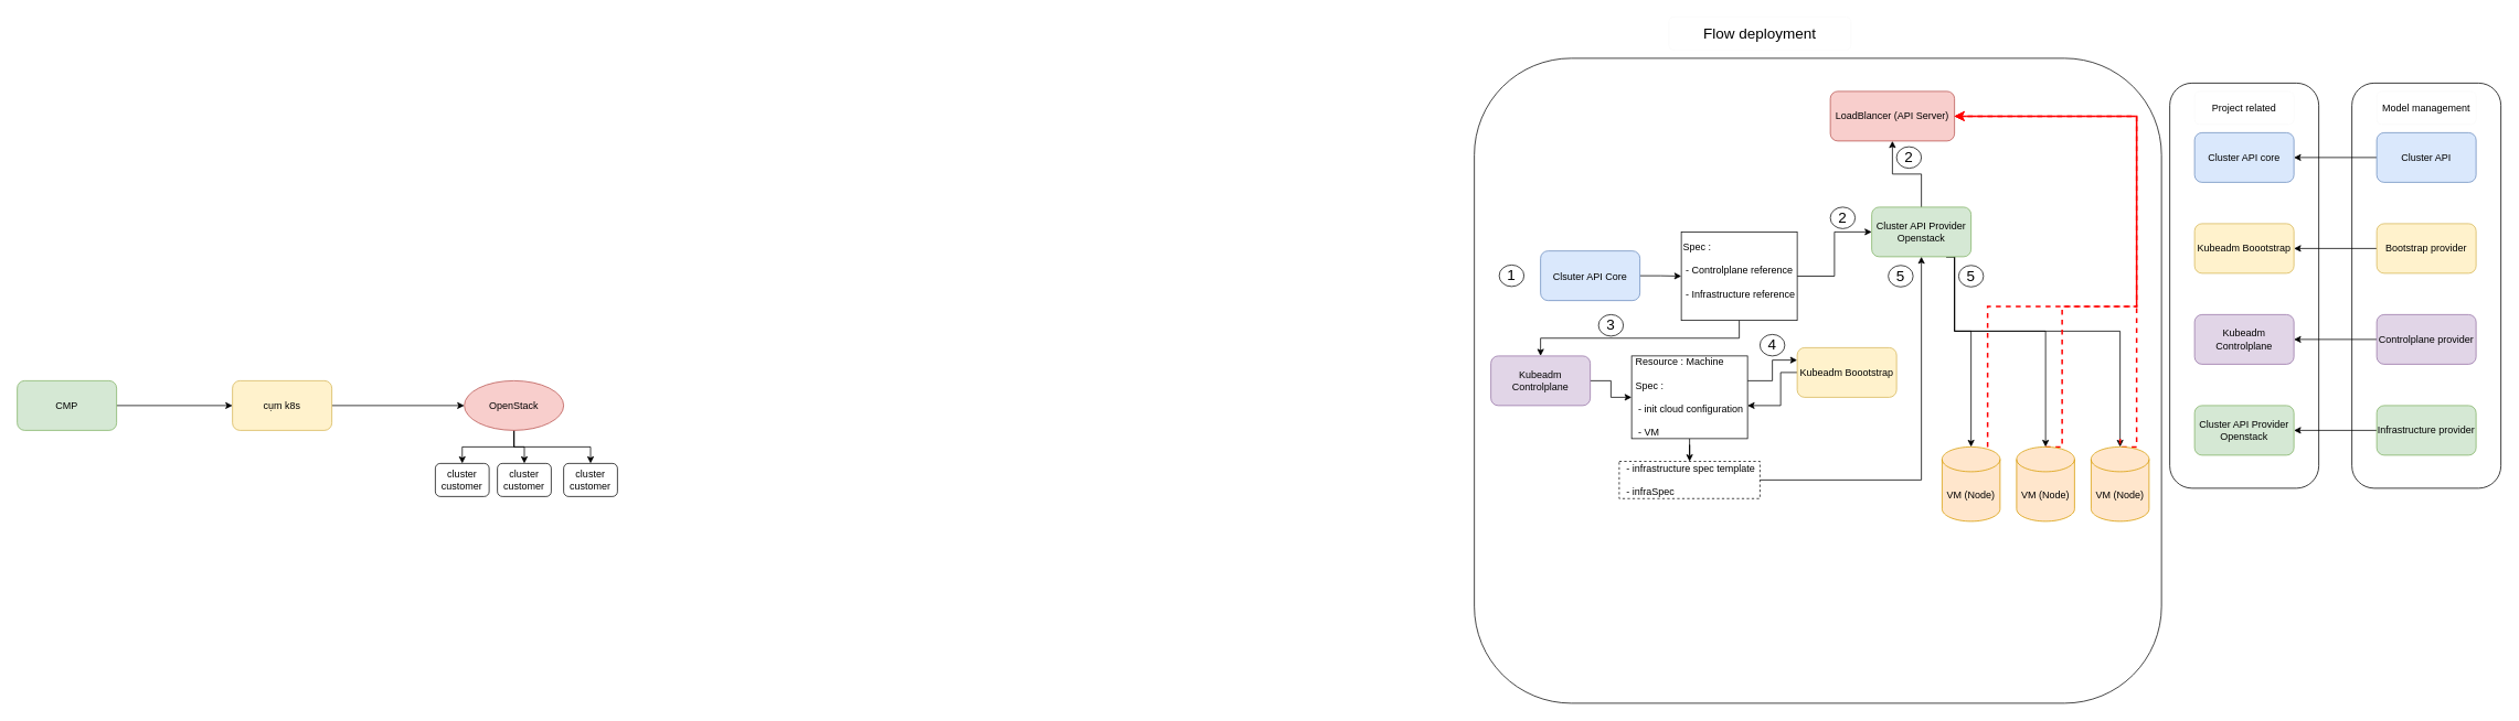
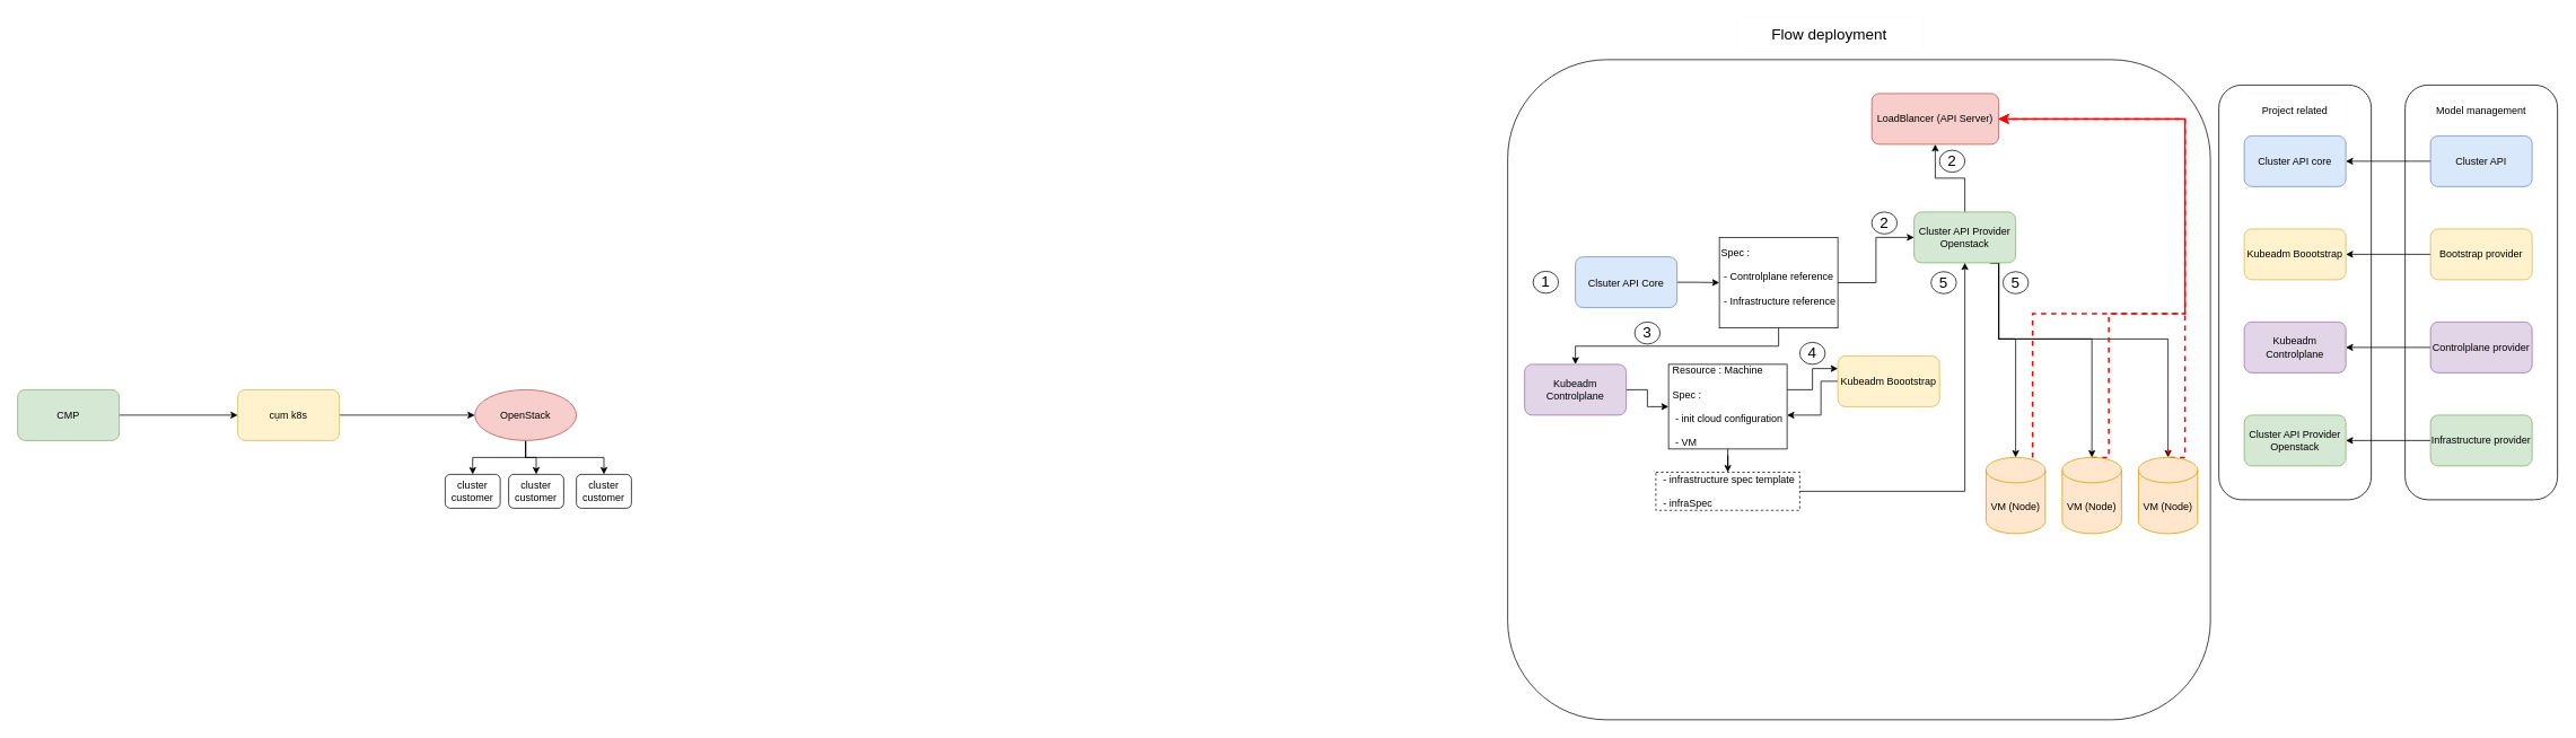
  <mxCell id="0" />
  <mxCell id="1" parent="0" />
  <mxCell id="2" value="" style="rounded=1;whiteSpace=wrap;html=1;" parent="1" vertex="1"><mxGeometry x="2620" y="100" width="180" height="490" as="geometry" /></mxCell>
  <mxCell id="3" value="" style="rounded=1;whiteSpace=wrap;html=1;" parent="1" vertex="1"><mxGeometry x="2840" y="100" width="180" height="490" as="geometry" /></mxCell>
  <mxCell id="4" style="edgeStyle=orthogonalEdgeStyle;rounded=0;orthogonalLoop=1;jettySize=auto;html=1;entryX=1;entryY=0.5;entryDx=0;entryDy=0;" parent="1" source="5" target="12" edge="1"><mxGeometry relative="1" as="geometry" /></mxCell>
  <mxCell id="5" value="Cluster API" style="rounded=1;whiteSpace=wrap;html=1;fillColor=#dae8fc;strokeColor=#6c8ebf;" parent="1" vertex="1"><mxGeometry x="2870" y="160" width="120" height="60" as="geometry" /></mxCell>
  <mxCell id="6" style="edgeStyle=orthogonalEdgeStyle;rounded=0;orthogonalLoop=1;jettySize=auto;html=1;entryX=1;entryY=0.5;entryDx=0;entryDy=0;" parent="1" source="7" target="13" edge="1"><mxGeometry relative="1" as="geometry" /></mxCell>
  <mxCell id="7" value="Bootstrap provider" style="rounded=1;whiteSpace=wrap;html=1;fillColor=#fff2cc;strokeColor=#d6b656;" parent="1" vertex="1"><mxGeometry x="2870" y="270" width="120" height="60" as="geometry" /></mxCell>
  <mxCell id="8" style="edgeStyle=orthogonalEdgeStyle;rounded=0;orthogonalLoop=1;jettySize=auto;html=1;entryX=1;entryY=0.5;entryDx=0;entryDy=0;" parent="1" source="9" target="14" edge="1"><mxGeometry relative="1" as="geometry" /></mxCell>
  <mxCell id="9" value="Controlplane provider" style="rounded=1;whiteSpace=wrap;html=1;fillColor=#e1d5e7;strokeColor=#9673a6;" parent="1" vertex="1"><mxGeometry x="2870" y="380" width="120" height="60" as="geometry" /></mxCell>
  <mxCell id="10" style="edgeStyle=orthogonalEdgeStyle;rounded=0;orthogonalLoop=1;jettySize=auto;html=1;" parent="1" source="11" target="15" edge="1"><mxGeometry relative="1" as="geometry" /></mxCell>
  <mxCell id="11" value="Infrastructure provider" style="rounded=1;whiteSpace=wrap;html=1;fillColor=#d5e8d4;strokeColor=#82b366;" parent="1" vertex="1"><mxGeometry x="2870" y="490" width="120" height="60" as="geometry" /></mxCell>
  <mxCell id="12" value="Cluster API core" style="rounded=1;whiteSpace=wrap;html=1;fillColor=#dae8fc;strokeColor=#6c8ebf;" parent="1" vertex="1"><mxGeometry x="2650" y="160" width="120" height="60" as="geometry" /></mxCell>
  <mxCell id="13" value="Kubeadm Boootstrap" style="rounded=1;whiteSpace=wrap;html=1;fillColor=#fff2cc;strokeColor=#d6b656;" parent="1" vertex="1"><mxGeometry x="2650" y="270" width="120" height="60" as="geometry" /></mxCell>
  <mxCell id="14" value="Kubeadm Controlplane" style="rounded=1;whiteSpace=wrap;html=1;fillColor=#e1d5e7;strokeColor=#9673a6;" parent="1" vertex="1"><mxGeometry x="2650" y="380" width="120" height="60" as="geometry" /></mxCell>
  <mxCell id="15" value="Cluster API Provider Openstack" style="rounded=1;whiteSpace=wrap;html=1;fillColor=#d5e8d4;strokeColor=#82b366;" parent="1" vertex="1"><mxGeometry x="2650" y="490" width="120" height="60" as="geometry" /></mxCell>
  <mxCell id="16" value="Project related" style="rounded=1;whiteSpace=wrap;html=1;strokeColor=#FAFAFA;" parent="1" vertex="1"><mxGeometry x="2650" y="110" width="120" height="40" as="geometry" /></mxCell>
  <mxCell id="17" value="Model management" style="rounded=1;whiteSpace=wrap;html=1;strokeColor=#FAFAFA;" parent="1" vertex="1"><mxGeometry x="2870" y="110" width="120" height="40" as="geometry" /></mxCell>
  <mxCell id="18" value="" style="rounded=1;whiteSpace=wrap;html=1;strokeColor=#0D0D0D;" parent="1" vertex="1"><mxGeometry x="1780" width="830" height="780" as="geometry" y="70" /></mxCell>
- <mxCell id="19" value="&lt;font style=&quot;font-size: 18px;&quot;&gt;Flow deployment&lt;/font&gt;" style="rounded=1;whiteSpace=wrap;html=1;strokeColor=#FAFAFA;" parent="1" vertex="1"><mxGeometry x="2015" y="20" width="220" height="40" as="geometry" /></mxCell>
+ <mxCell id="19" value="&lt;font style=&quot;font-size: 18px;&quot;&gt;Flow deployment&lt;/font&gt;" style="rounded=1;whiteSpace=wrap;html=1;strokeColor=#FAFAFA;" parent="1" vertex="1"><mxGeometry x="2050" y="20" width="220" height="40" as="geometry" /></mxCell>
  <mxCell id="20" style="edgeStyle=orthogonalEdgeStyle;rounded=0;orthogonalLoop=1;jettySize=auto;html=1;exitX=1;exitY=0.5;exitDx=0;exitDy=0;entryX=0;entryY=0.5;entryDx=0;entryDy=0;fontSize=12;" parent="1" source="21" target="25" edge="1"><mxGeometry relative="1" as="geometry" /></mxCell>
  <mxCell id="21" value="&lt;font style=&quot;font-size: 12px;&quot;&gt;Clsuter API Core&lt;/font&gt;" style="rounded=1;whiteSpace=wrap;html=1;strokeColor=#6c8ebf;fontSize=18;fillColor=#dae8fc;" parent="1" vertex="1"><mxGeometry x="1860" y="303" width="120" height="60" as="geometry" /></mxCell>
  <mxCell id="22" value="1" style="ellipse;whiteSpace=wrap;html=1;strokeColor=#0D0D0D;fontSize=18;" parent="1" vertex="1"><mxGeometry x="1810" y="320" width="30" height="26" as="geometry" /></mxCell>
  <mxCell id="23" style="edgeStyle=orthogonalEdgeStyle;rounded=0;orthogonalLoop=1;jettySize=auto;html=1;exitX=0.5;exitY=1;exitDx=0;exitDy=0;entryX=0.5;entryY=0;entryDx=0;entryDy=0;fontSize=12;" parent="1" source="25" target="27" edge="1"><mxGeometry relative="1" as="geometry" /></mxCell>
  <mxCell id="24" style="edgeStyle=orthogonalEdgeStyle;rounded=0;orthogonalLoop=1;jettySize=auto;html=1;exitX=1;exitY=0.5;exitDx=0;exitDy=0;entryX=0;entryY=0.5;entryDx=0;entryDy=0;fontSize=12;" parent="1" source="25" target="32" edge="1"><mxGeometry relative="1" as="geometry" /></mxCell>
  <mxCell id="25" value="&lt;div style=&quot;text-align: justify;&quot;&gt;Spec :&amp;nbsp;&lt;/div&gt;&lt;div style=&quot;text-align: justify;&quot;&gt;&lt;span style=&quot;background-color: initial;&quot;&gt;&lt;br&gt;&lt;/span&gt;&lt;/div&gt;&lt;div style=&quot;text-align: justify;&quot;&gt;&lt;span style=&quot;background-color: initial;&quot;&gt;&amp;nbsp;- Controlplane reference&lt;/span&gt;&lt;br&gt;&lt;/div&gt;&lt;div style=&quot;text-align: justify;&quot;&gt;&amp;nbsp;&lt;/div&gt;&lt;div style=&quot;text-align: justify;&quot;&gt;&amp;nbsp;- Infrastructure reference&lt;/div&gt;&lt;div style=&quot;text-align: justify;&quot;&gt;&lt;br&gt;&lt;/div&gt;" style="rounded=0;whiteSpace=wrap;html=1;strokeColor=#0D0D0D;fontSize=12;" parent="1" vertex="1"><mxGeometry x="2030" y="280" width="140" height="107" as="geometry" /></mxCell>
  <mxCell id="26" value="" style="edgeStyle=orthogonalEdgeStyle;rounded=0;orthogonalLoop=1;jettySize=auto;html=1;fontSize=12;entryX=0;entryY=0.5;entryDx=0;entryDy=0;" edge="1" parent="1" source="27" target="38"><mxGeometry relative="1" as="geometry"><mxPoint x="1860" y="530" as="targetPoint" /></mxGeometry></mxCell>
  <mxCell id="27" value="Kubeadm Controlplane" style="rounded=1;whiteSpace=wrap;html=1;fillColor=#e1d5e7;strokeColor=#9673a6;" parent="1" vertex="1"><mxGeometry x="1800" y="430" width="120" height="60" as="geometry" /></mxCell>
  <mxCell id="28" style="edgeStyle=orthogonalEdgeStyle;rounded=0;orthogonalLoop=1;jettySize=auto;html=1;exitX=0.75;exitY=1;exitDx=0;exitDy=0;entryX=0.5;entryY=0;entryDx=0;entryDy=0;entryPerimeter=0;fontSize=12;" edge="1" parent="1" source="32" target="55"><mxGeometry relative="1" as="geometry"><Array as="points"><mxPoint x="2360" y="310" /><mxPoint x="2360" y="400" /><mxPoint x="2470" y="400" /></Array></mxGeometry></mxCell>
  <mxCell id="29" style="edgeStyle=orthogonalEdgeStyle;rounded=0;orthogonalLoop=1;jettySize=auto;html=1;exitX=0.75;exitY=1;exitDx=0;exitDy=0;fontSize=12;" edge="1" parent="1" source="32" target="57"><mxGeometry relative="1" as="geometry"><Array as="points"><mxPoint x="2360" y="310" /><mxPoint x="2360" y="400" /><mxPoint x="2560" y="400" /></Array></mxGeometry></mxCell>
  <mxCell id="30" style="edgeStyle=orthogonalEdgeStyle;rounded=0;orthogonalLoop=1;jettySize=auto;html=1;exitX=0.75;exitY=1;exitDx=0;exitDy=0;entryX=0.5;entryY=0;entryDx=0;entryDy=0;entryPerimeter=0;fontSize=12;" edge="1" parent="1" source="32" target="59"><mxGeometry relative="1" as="geometry"><Array as="points"><mxPoint x="2360" y="310" /><mxPoint x="2360" y="400" /><mxPoint x="2380" y="400" /></Array></mxGeometry></mxCell>
  <mxCell id="31" style="edgeStyle=orthogonalEdgeStyle;rounded=0;orthogonalLoop=1;jettySize=auto;html=1;fontSize=12;" edge="1" parent="1" source="32" target="35"><mxGeometry relative="1" as="geometry" /></mxCell>
  <mxCell id="32" value="Cluster API Provider Openstack" style="rounded=1;whiteSpace=wrap;html=1;fillColor=#d5e8d4;strokeColor=#82b366;" parent="1" vertex="1"><mxGeometry x="2260" y="250" width="120" height="60" as="geometry" /></mxCell>
  <mxCell id="33" value="2" style="ellipse;whiteSpace=wrap;html=1;strokeColor=#0D0D0D;fontSize=18;" parent="1" vertex="1"><mxGeometry x="2210" y="250" width="30" height="26" as="geometry" /></mxCell>
  <mxCell id="34" value="3" style="ellipse;whiteSpace=wrap;html=1;strokeColor=#0D0D0D;fontSize=18;" parent="1" vertex="1"><mxGeometry x="1930" y="380" width="30" height="26" as="geometry" /></mxCell>
  <mxCell id="35" value="LoadBlancer (API Server)" style="rounded=1;whiteSpace=wrap;html=1;strokeColor=#b85450;fontSize=12;fillColor=#f8cecc;" parent="1" vertex="1"><mxGeometry x="2210" y="110" width="150" height="60" as="geometry" /></mxCell>
  <mxCell id="36" style="edgeStyle=orthogonalEdgeStyle;rounded=0;orthogonalLoop=1;jettySize=auto;html=1;entryX=0.5;entryY=0;entryDx=0;entryDy=0;fontSize=12;" edge="1" parent="1" source="38" target="51"><mxGeometry relative="1" as="geometry" /></mxCell>
  <mxCell id="37" style="edgeStyle=orthogonalEdgeStyle;rounded=0;orthogonalLoop=1;jettySize=auto;html=1;entryX=0;entryY=0.25;entryDx=0;entryDy=0;fontSize=12;" edge="1" parent="1" source="38" target="53"><mxGeometry relative="1" as="geometry"><Array as="points"><mxPoint x="2140" y="460" /><mxPoint x="2140" y="435" /></Array></mxGeometry></mxCell>
  <mxCell id="38" value="&lt;div style=&quot;text-align: justify;&quot;&gt;&lt;br&gt;&lt;/div&gt;&lt;div style=&quot;text-align: justify;&quot;&gt;Resource : Machine&lt;/div&gt;&lt;div style=&quot;text-align: justify;&quot;&gt;&lt;br&gt;&lt;/div&gt;&lt;div style=&quot;text-align: justify;&quot;&gt;Spec :&amp;nbsp;&lt;/div&gt;&lt;div style=&quot;text-align: justify;&quot;&gt;&lt;span style=&quot;background-color: initial;&quot;&gt;&lt;br&gt;&lt;/span&gt;&lt;/div&gt;&lt;div style=&quot;text-align: justify;&quot;&gt;&lt;span style=&quot;background-color: initial;&quot;&gt;&amp;nbsp;- init cloud configuration&lt;/span&gt;&lt;br&gt;&lt;/div&gt;&lt;div style=&quot;text-align: justify;&quot;&gt;&amp;nbsp;&lt;/div&gt;&lt;div style=&quot;text-align: justify;&quot;&gt;&amp;nbsp;- VM&lt;/div&gt;&lt;div style=&quot;text-align: justify;&quot;&gt;&lt;br&gt;&lt;/div&gt;" style="rounded=0;whiteSpace=wrap;html=1;strokeColor=#0D0D0D;fontSize=12;" vertex="1" parent="1"><mxGeometry x="1970" y="430" width="140" height="100" as="geometry" /></mxCell>
  <mxCell id="39" style="edgeStyle=orthogonalEdgeStyle;rounded=0;orthogonalLoop=1;jettySize=auto;html=1;exitX=1;exitY=0.5;exitDx=0;exitDy=0;fontSize=12;" edge="1" parent="1" source="40" target="42"><mxGeometry relative="1" as="geometry" /></mxCell>
  <mxCell id="40" value="CMP" style="rounded=1;whiteSpace=wrap;html=1;strokeColor=#82b366;fontSize=12;fillColor=#d5e8d4;" vertex="1" parent="1"><mxGeometry x="20" y="460" width="120" height="60" as="geometry" /></mxCell>
  <mxCell id="41" style="edgeStyle=orthogonalEdgeStyle;rounded=0;orthogonalLoop=1;jettySize=auto;html=1;exitX=1;exitY=0.5;exitDx=0;exitDy=0;fontSize=12;" edge="1" parent="1" source="42" target="46"><mxGeometry relative="1" as="geometry" /></mxCell>
  <mxCell id="42" value="cụm k8s" style="rounded=1;whiteSpace=wrap;html=1;strokeColor=#d6b656;fontSize=12;fillColor=#fff2cc;" vertex="1" parent="1"><mxGeometry x="280" y="460" width="120" height="60" as="geometry" /></mxCell>
  <mxCell id="43" style="edgeStyle=orthogonalEdgeStyle;rounded=0;orthogonalLoop=1;jettySize=auto;html=1;exitX=0.5;exitY=1;exitDx=0;exitDy=0;fontSize=12;" edge="1" parent="1" source="46" target="47"><mxGeometry relative="1" as="geometry" /></mxCell>
  <mxCell id="44" style="edgeStyle=orthogonalEdgeStyle;rounded=0;orthogonalLoop=1;jettySize=auto;html=1;exitX=0.5;exitY=1;exitDx=0;exitDy=0;entryX=0.5;entryY=0;entryDx=0;entryDy=0;fontSize=12;" edge="1" parent="1" source="46" target="48"><mxGeometry relative="1" as="geometry" /></mxCell>
  <mxCell id="45" style="edgeStyle=orthogonalEdgeStyle;rounded=0;orthogonalLoop=1;jettySize=auto;html=1;exitX=0.5;exitY=1;exitDx=0;exitDy=0;entryX=0.5;entryY=0;entryDx=0;entryDy=0;fontSize=12;" edge="1" parent="1" source="46" target="49"><mxGeometry relative="1" as="geometry" /></mxCell>
  <mxCell id="46" value="OpenStack" style="ellipse;whiteSpace=wrap;html=1;strokeColor=#b85450;fontSize=12;fillColor=#f8cecc;" vertex="1" parent="1"><mxGeometry x="560" y="460" width="120" height="60" as="geometry" /></mxCell>
  <mxCell id="47" value="cluster customer" style="rounded=1;whiteSpace=wrap;html=1;strokeColor=#0D0D0D;fontSize=12;" vertex="1" parent="1"><mxGeometry x="525" y="560" width="65" height="40" as="geometry" /></mxCell>
  <mxCell id="48" value="cluster customer" style="rounded=1;whiteSpace=wrap;html=1;strokeColor=#0D0D0D;fontSize=12;" vertex="1" parent="1"><mxGeometry x="600" y="560" width="65" height="40" as="geometry" /></mxCell>
  <mxCell id="49" value="cluster customer" style="rounded=1;whiteSpace=wrap;html=1;strokeColor=#0D0D0D;fontSize=12;" vertex="1" parent="1"><mxGeometry x="680" y="560" width="65" height="40" as="geometry" /></mxCell>
  <mxCell id="50" style="edgeStyle=orthogonalEdgeStyle;rounded=0;orthogonalLoop=1;jettySize=auto;html=1;fontSize=12;" edge="1" parent="1" source="51" target="32"><mxGeometry relative="1" as="geometry" /></mxCell>
  <mxCell id="51" value="&lt;div style=&quot;text-align: justify;&quot;&gt;&lt;span style=&quot;background-color: initial;&quot;&gt;&amp;nbsp;- infrastructure spec template&lt;/span&gt;&lt;br&gt;&lt;/div&gt;&lt;div style=&quot;text-align: justify;&quot;&gt;&amp;nbsp;&lt;/div&gt;&lt;div style=&quot;text-align: justify;&quot;&gt;&amp;nbsp;- infraSpec&lt;/div&gt;" style="rounded=0;whiteSpace=wrap;html=1;strokeColor=#0D0D0D;fontSize=12;dashed=1;" vertex="1" parent="1"><mxGeometry x="1955" y="557.5" width="170" height="45" as="geometry" /></mxCell>
  <mxCell id="52" style="edgeStyle=orthogonalEdgeStyle;rounded=0;orthogonalLoop=1;jettySize=auto;html=1;fontSize=12;" edge="1" parent="1" source="53" target="38"><mxGeometry relative="1" as="geometry"><Array as="points"><mxPoint x="2150" y="450" /><mxPoint x="2150" y="490" /></Array></mxGeometry></mxCell>
  <mxCell id="53" value="Kubeadm Boootstrap" style="rounded=1;whiteSpace=wrap;html=1;fillColor=#fff2cc;strokeColor=#d6b656;" vertex="1" parent="1"><mxGeometry x="2170" y="420" width="120" height="60" as="geometry" /></mxCell>
  <mxCell id="54" style="edgeStyle=orthogonalEdgeStyle;rounded=0;orthogonalLoop=1;jettySize=auto;html=1;entryX=1;entryY=0.5;entryDx=0;entryDy=0;dashed=1;strokeColor=#FF0000;strokeWidth=2;fontSize=12;exitX=0.5;exitY=0;exitDx=0;exitDy=0;exitPerimeter=0;" edge="1" parent="1" source="55" target="35"><mxGeometry relative="1" as="geometry"><Array as="points"><mxPoint x="2490" y="540" /><mxPoint x="2490" y="370" /><mxPoint x="2580" y="370" /><mxPoint x="2580" y="140" /></Array></mxGeometry></mxCell>
  <mxCell id="55" value="VM (Node)" style="shape=cylinder3;whiteSpace=wrap;html=1;boundedLbl=1;backgroundOutline=1;size=15;strokeColor=#d79b00;fontSize=12;fillColor=#ffe6cc;" vertex="1" parent="1"><mxGeometry x="2435" y="540" width="70" height="90" as="geometry" /></mxCell>
  <mxCell id="56" style="edgeStyle=orthogonalEdgeStyle;rounded=0;orthogonalLoop=1;jettySize=auto;html=1;entryX=1;entryY=0.5;entryDx=0;entryDy=0;fontSize=12;dashed=1;strokeColor=#FF0000;strokeWidth=2;" edge="1" parent="1" target="35"><mxGeometry relative="1" as="geometry"><mxPoint x="2560" y="530" as="sourcePoint" /><Array as="points"><mxPoint x="2560" y="540" /><mxPoint x="2580" y="540" /><mxPoint x="2580" y="140" /></Array></mxGeometry></mxCell>
  <mxCell id="57" value="VM (Node)" style="shape=cylinder3;whiteSpace=wrap;html=1;boundedLbl=1;backgroundOutline=1;size=15;strokeColor=#d79b00;fontSize=12;fillColor=#ffe6cc;" vertex="1" parent="1"><mxGeometry x="2525" y="540" width="70" height="90" as="geometry" /></mxCell>
  <mxCell id="58" style="edgeStyle=orthogonalEdgeStyle;rounded=0;orthogonalLoop=1;jettySize=auto;html=1;entryX=1;entryY=0.5;entryDx=0;entryDy=0;dashed=1;strokeColor=#FF0000;strokeWidth=2;fontSize=12;" edge="1" parent="1" source="59" target="35"><mxGeometry relative="1" as="geometry"><Array as="points"><mxPoint x="2400" y="370" /><mxPoint x="2580" y="370" /><mxPoint x="2580" y="140" /></Array></mxGeometry></mxCell>
  <mxCell id="59" value="VM (Node)" style="shape=cylinder3;whiteSpace=wrap;html=1;boundedLbl=1;backgroundOutline=1;size=15;strokeColor=#d79b00;fontSize=12;fillColor=#ffe6cc;" vertex="1" parent="1"><mxGeometry x="2345" y="540" width="70" height="90" as="geometry" /></mxCell>
  <mxCell id="60" value="2" style="ellipse;whiteSpace=wrap;html=1;strokeColor=#0D0D0D;fontSize=18;" vertex="1" parent="1"><mxGeometry x="2290" y="177" width="30" height="26" as="geometry" /></mxCell>
  <mxCell id="61" value="4" style="ellipse;whiteSpace=wrap;html=1;strokeColor=#0D0D0D;fontSize=18;" vertex="1" parent="1"><mxGeometry x="2125" y="404" width="30" height="26" as="geometry" /></mxCell>
  <mxCell id="62" value="5" style="ellipse;whiteSpace=wrap;html=1;strokeColor=#0D0D0D;fontSize=18;" vertex="1" parent="1"><mxGeometry x="2280" y="320.5" width="30" height="26" as="geometry" /></mxCell>
  <mxCell id="63" value="5" style="ellipse;whiteSpace=wrap;html=1;strokeColor=#0D0D0D;fontSize=18;" vertex="1" parent="1"><mxGeometry x="2365" y="320.5" width="30" height="26" as="geometry" /></mxCell>
